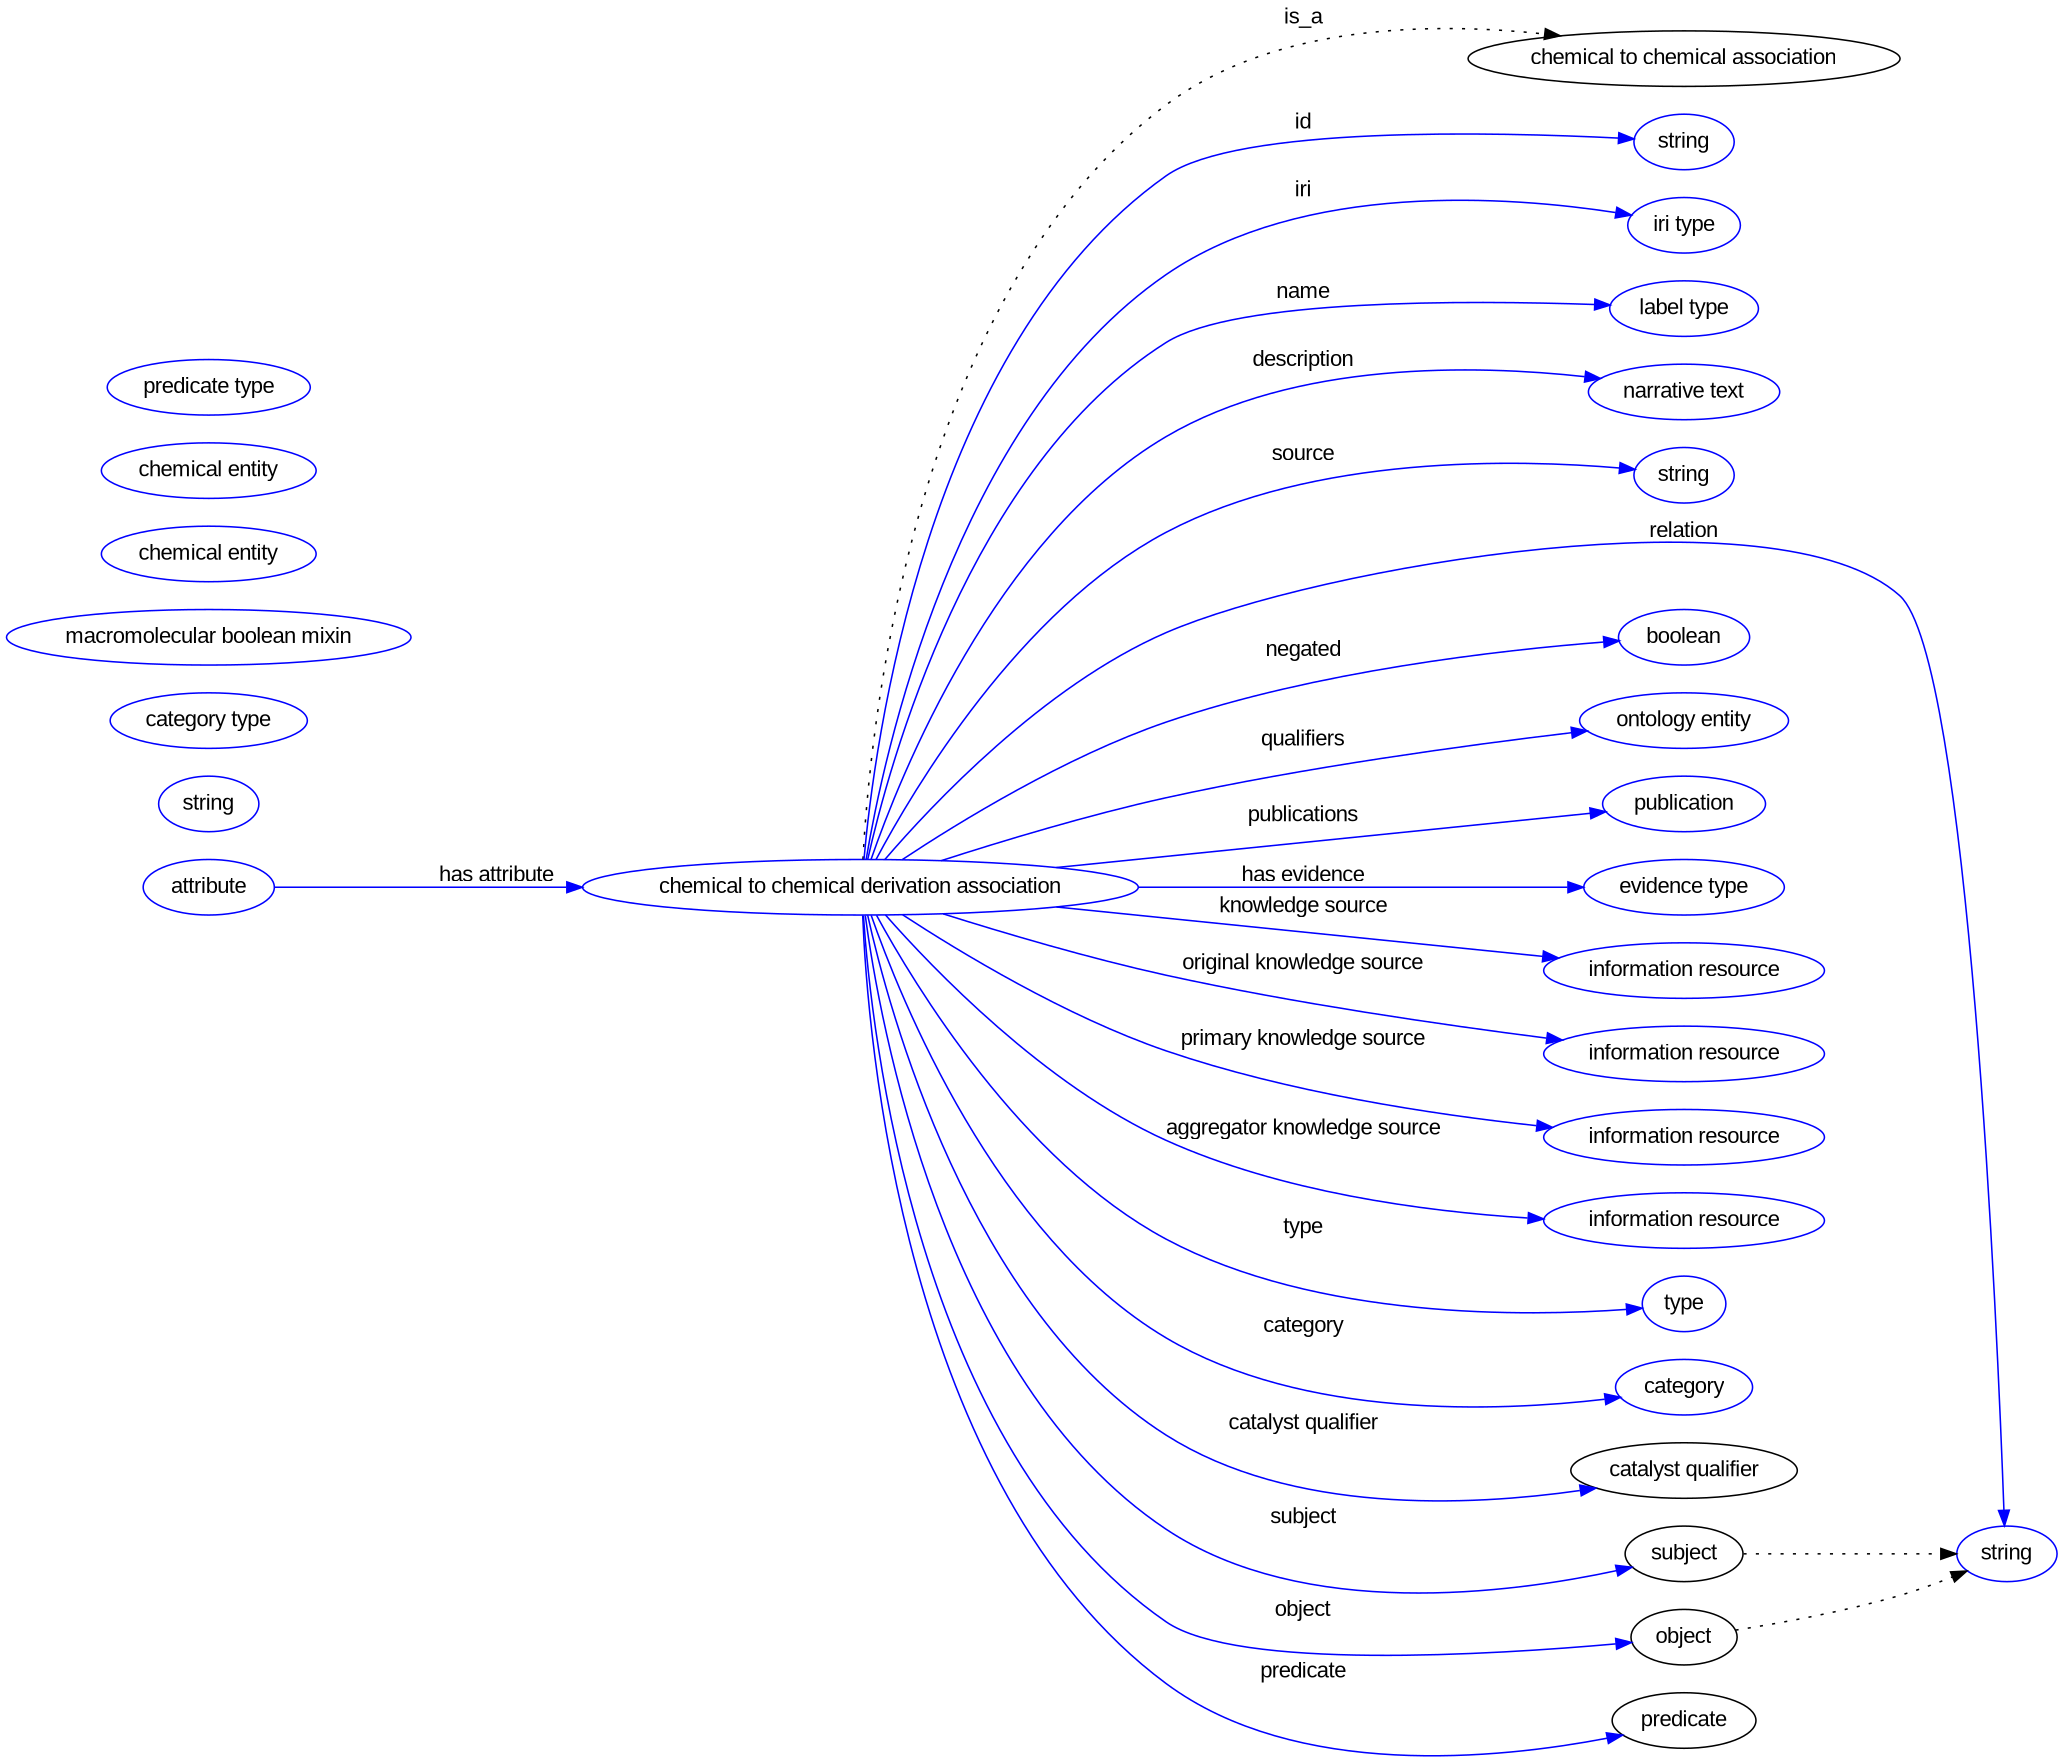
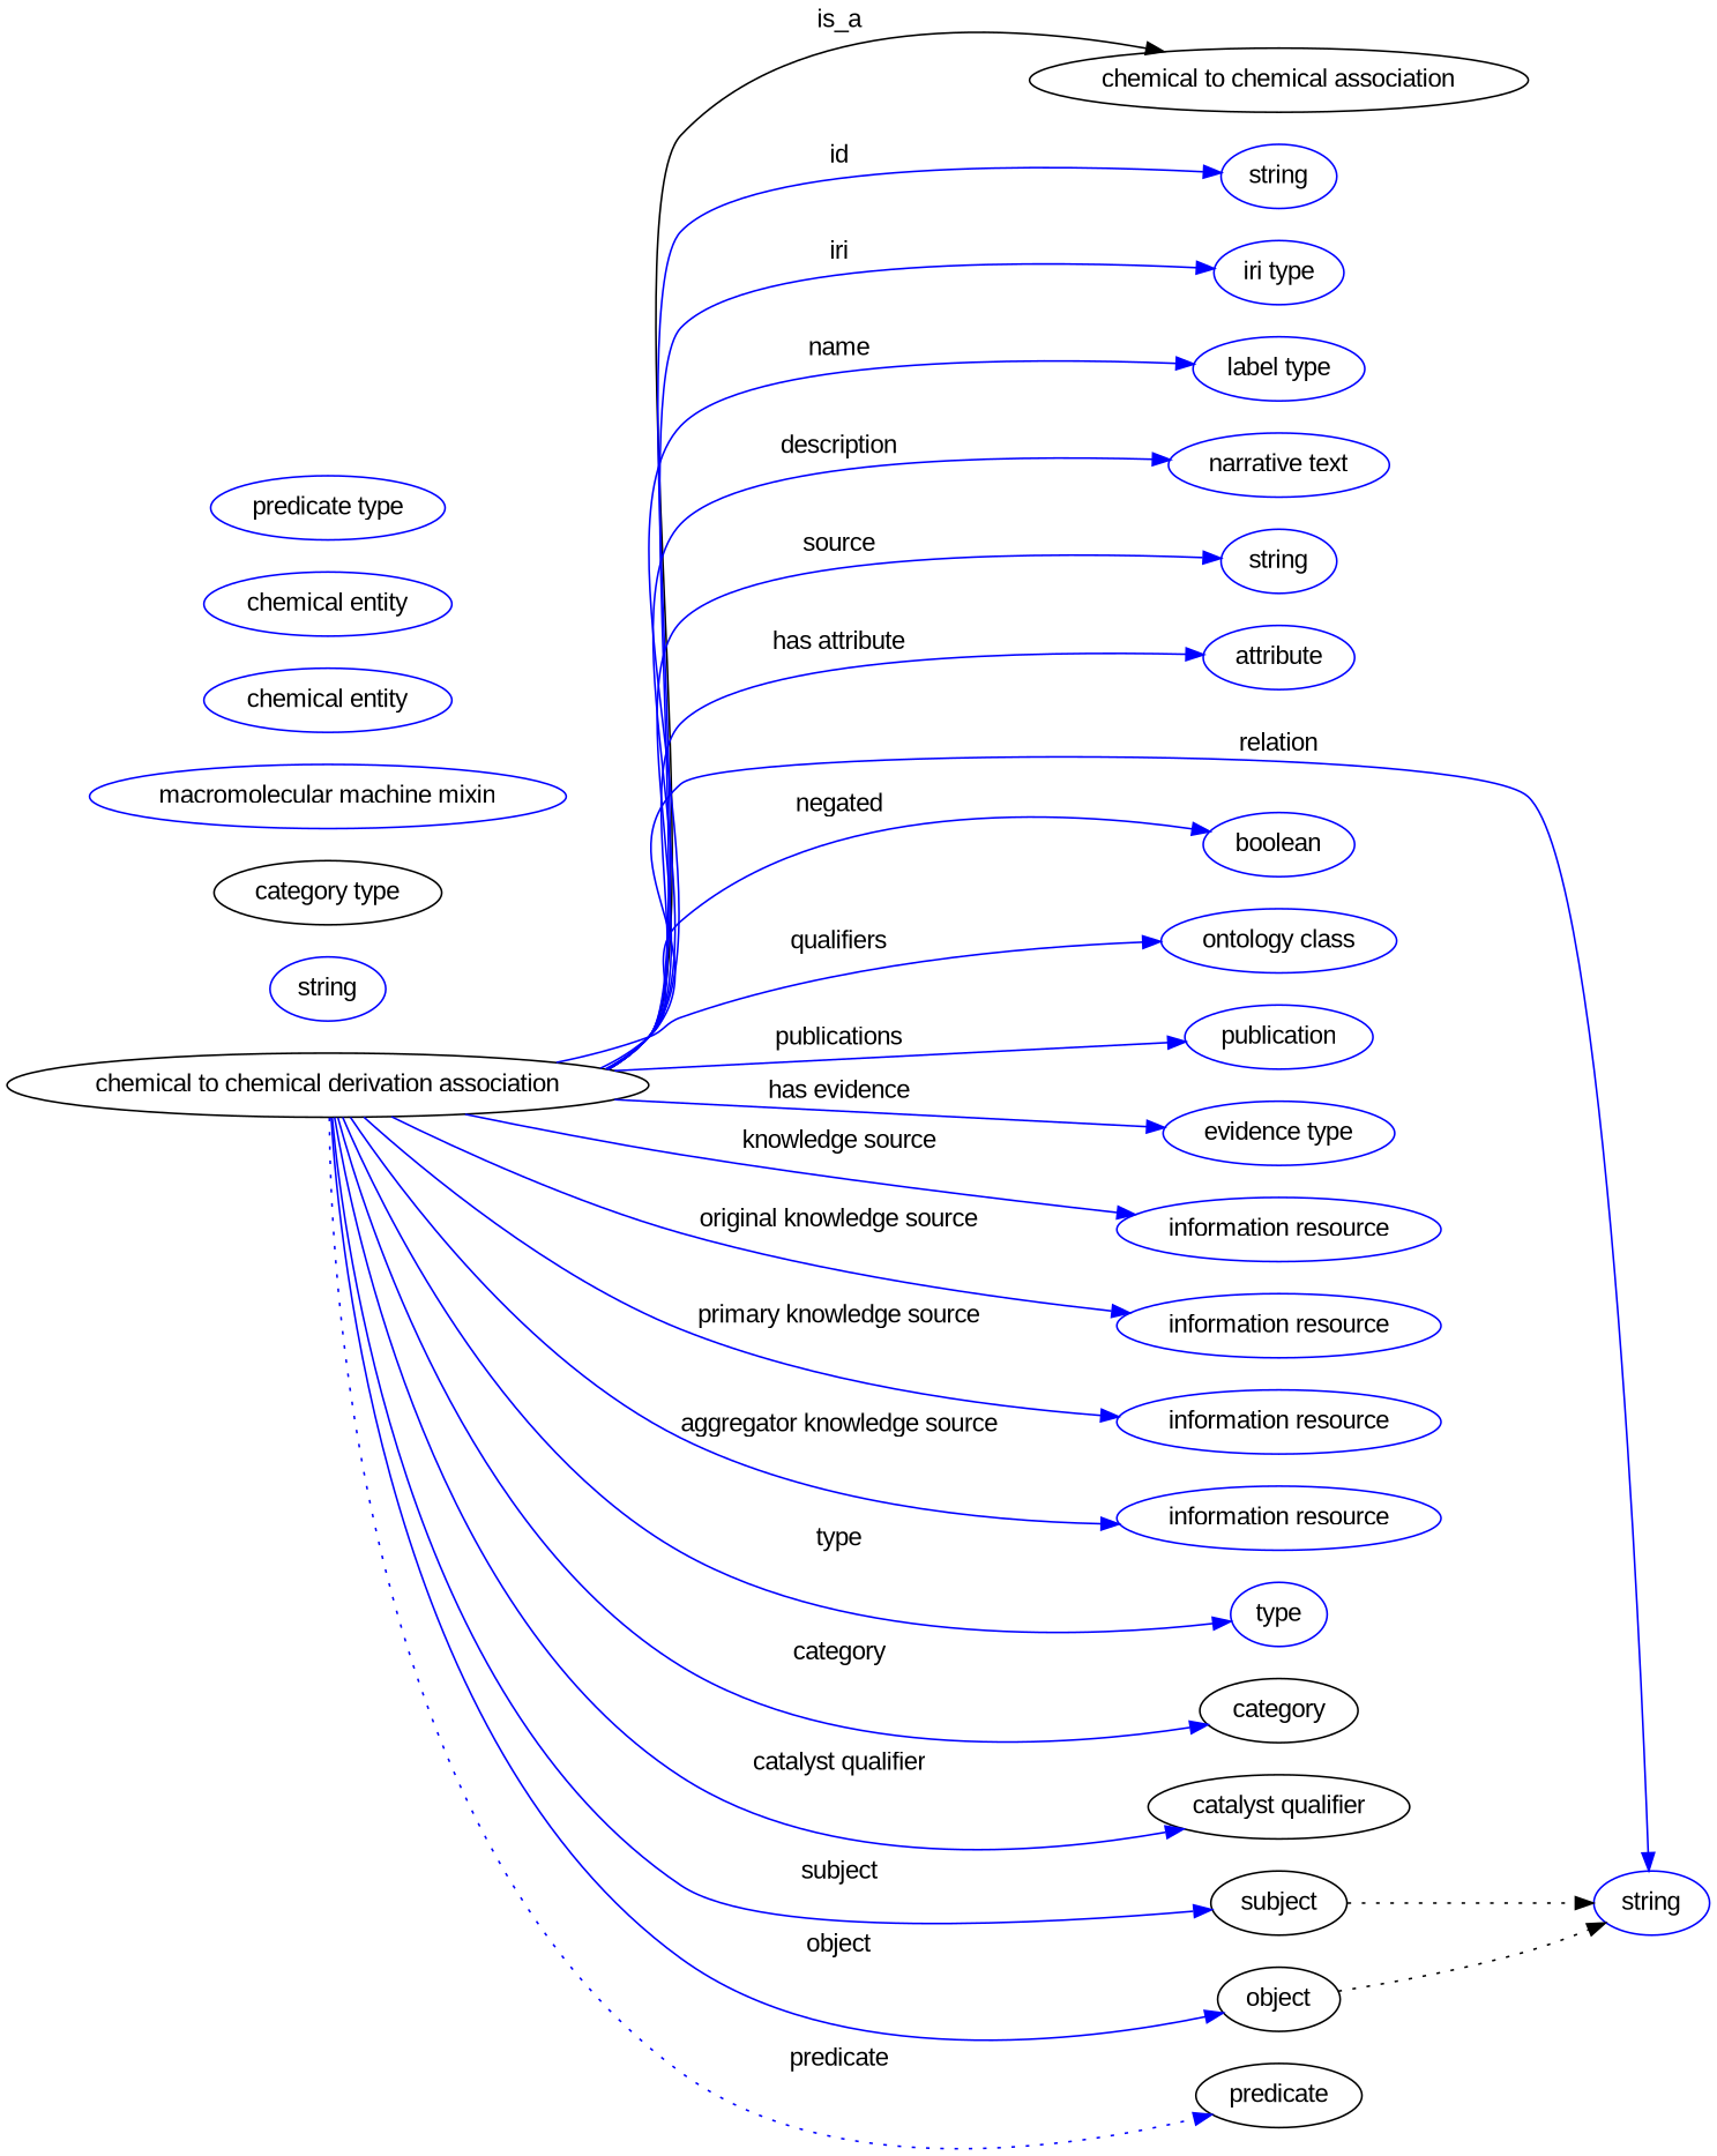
  digraph {
    fontname="Liberation Sans"
    rankdir=LR
    node [fontname="Liberation Sans" color=blue]
    edge [fontname="Liberation Sans" color=blue style=solid]
-   n1 [height=0.5 label="chemical to chemical derivation association" width=4.6218]
+   n1 [height=0.5 label="chemical to chemical derivation association" width=4.6218 color=""]
    "chemical to chemical association" [height=0.5 width=3.5566 color=""]
    n3 [height=0.5 label=string width=0.84854]
    n4 [height=0.5 label="iri type" width=1.011]
    n5 [height=0.5 label="label type" width=1.2638]
    n6 [height=0.5 label="narrative text" width=1.6068]
    n7 [height=0.5 label=string width=0.84854]
    n8 [height=0.5 label=attribute width=1.1193]
    n9 [height=0.5 label=string width=0.84854]
    n10 [height=0.5 label=boolean width=1.0652]
-   n11 [height=0.5 label="ontology entity" width=1.7151]
+   n11 [height=0.5 label="ontology class" width=1.7151]
    n12 [height=0.5 label=publication width=1.3902]
    n13 [height=0.5 label="evidence type" width=1.661]
    n14 [height=0.5 label="information resource" width=2.3651]
    n15 [height=0.5 label="information resource" width=2.3651]
    n16 [height=0.5 label="information resource" width=2.3651]
    n17 [height=0.5 label="information resource" width=2.3651]
    type [height=0.5 width=0.75]
-   category [height=0.5 width=1.1374]
+   category [height=0.5 width=1.1374 color=""]
    "catalyst qualifier" [height=0.5 width=1.9318 color=""]
    subject [height=0.5 width=0.99297 color=""]
    object [height=0.5 width=0.9027 color=""]
    predicate [height=0.5 width=1.1916 color=""]
    n24 [height=0.5 label=string width=0.84854]
-   n25 [height=0.5 label="category type" width=1.6249]
-   n26 [height=0.5 label="macromolecular boolean mixin" width=3.4664]
+   n25 [color=black height=0.5 label="category type" width=1.6249]
+   n26 [height=0.5 label="macromolecular machine mixin" width=3.4664]
    n27 [height=0.5 label="chemical entity" width=1.8234]
    n28 [height=0.5 label="chemical entity" width=1.8234]
    n29 [height=0.5 label="predicate type" width=1.679]
-   n1 -> "chemical to chemical association" [label=is_a style=dotted color=""]
+   n1 -> "chemical to chemical association" [label=is_a color="" style=""]
    n1 -> n3 [label=id]
    n1 -> n4 [label=iri]
    n1 -> n5 [label=name]
    n1 -> n6 [label=description]
    n1 -> n7 [label=source]
-   n8 -> n1 [label="has attribute"]
+   n1 -> n8 [label="has attribute"]
    n1 -> n9 [label=relation]
    n1 -> n10 [label=negated]
    n1 -> n11 [label=qualifiers]
    n1 -> n12 [label=publications]
    n1 -> n13 [label="has evidence"]
    n1 -> n14 [label="knowledge source"]
    n1 -> n15 [label="original knowledge source"]
    n1 -> n16 [label="primary knowledge source"]
    n1 -> n17 [label="aggregator knowledge source"]
    n1 -> type [label=type]
    n1 -> category [label=category]
    n1 -> "catalyst qualifier" [label="catalyst qualifier"]
    n1 -> subject [label=subject]
    n1 -> object [label=object]
-   n1 -> predicate [label=predicate]
+   n1 -> predicate [label=predicate style=dotted]
    subject -> n9 [style=dotted color=""]
    object -> n9 [style=dotted color=""]
  }
